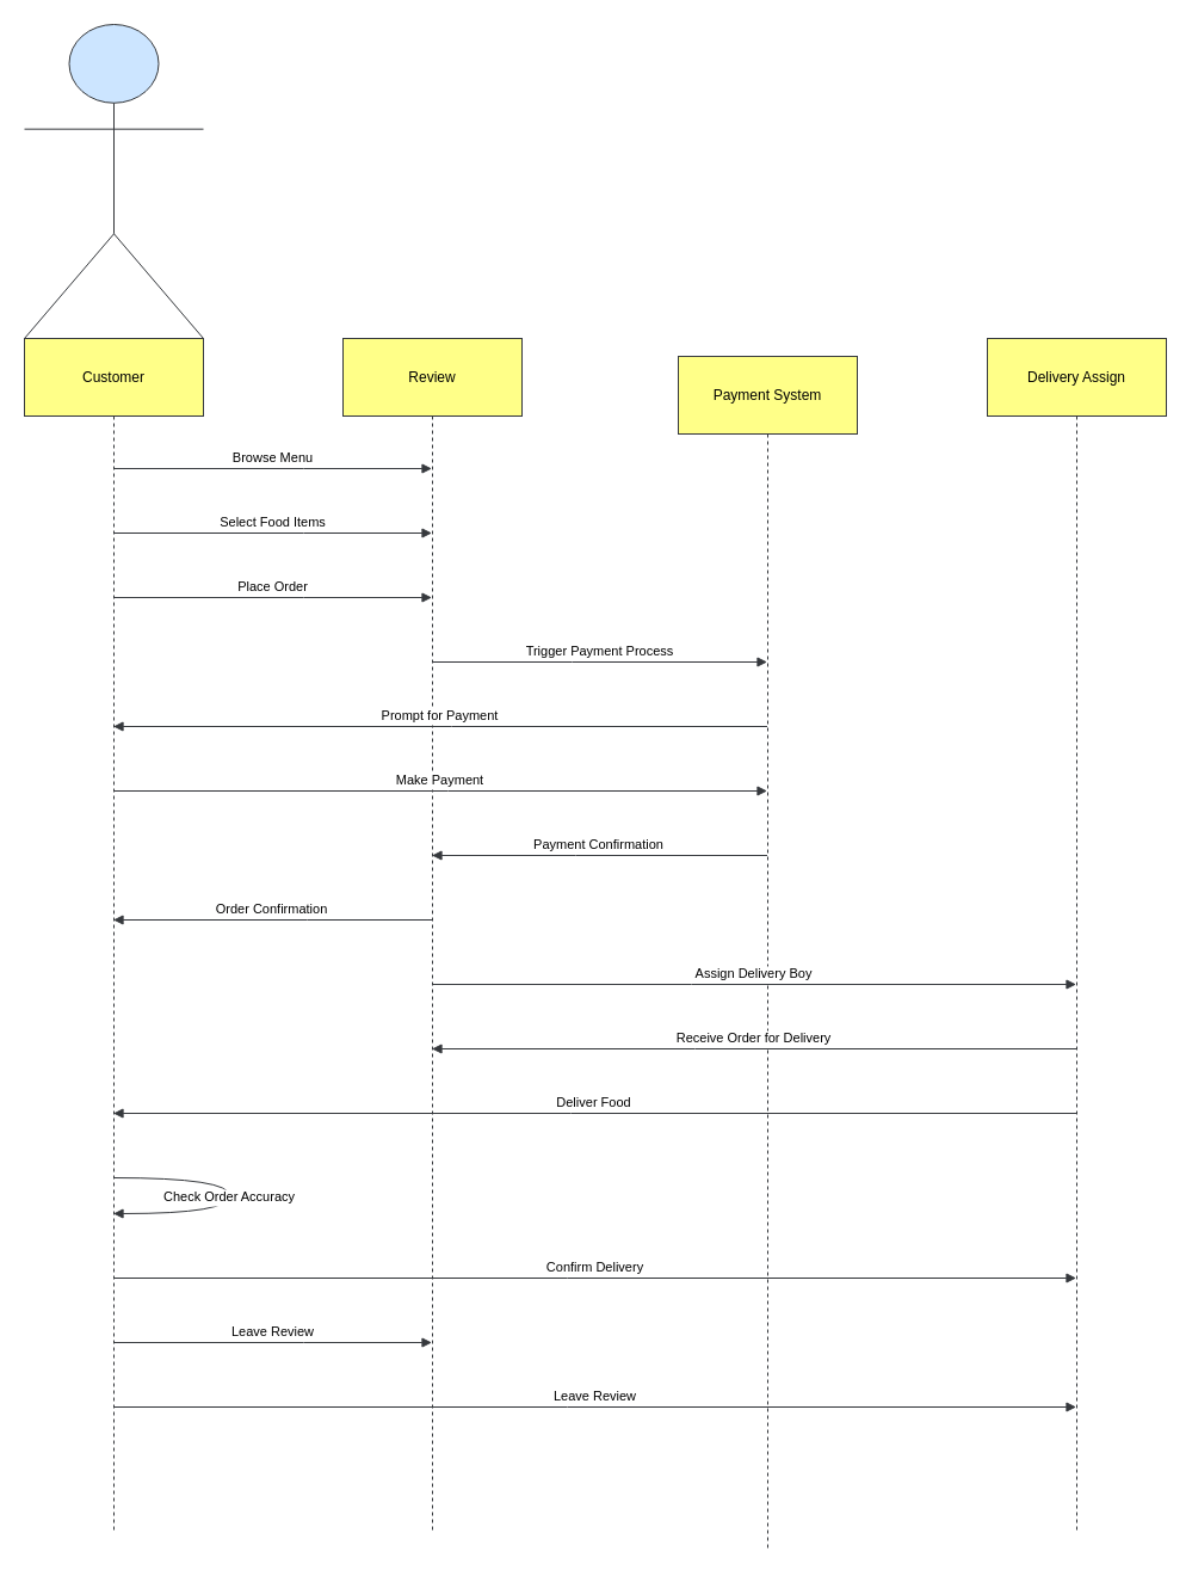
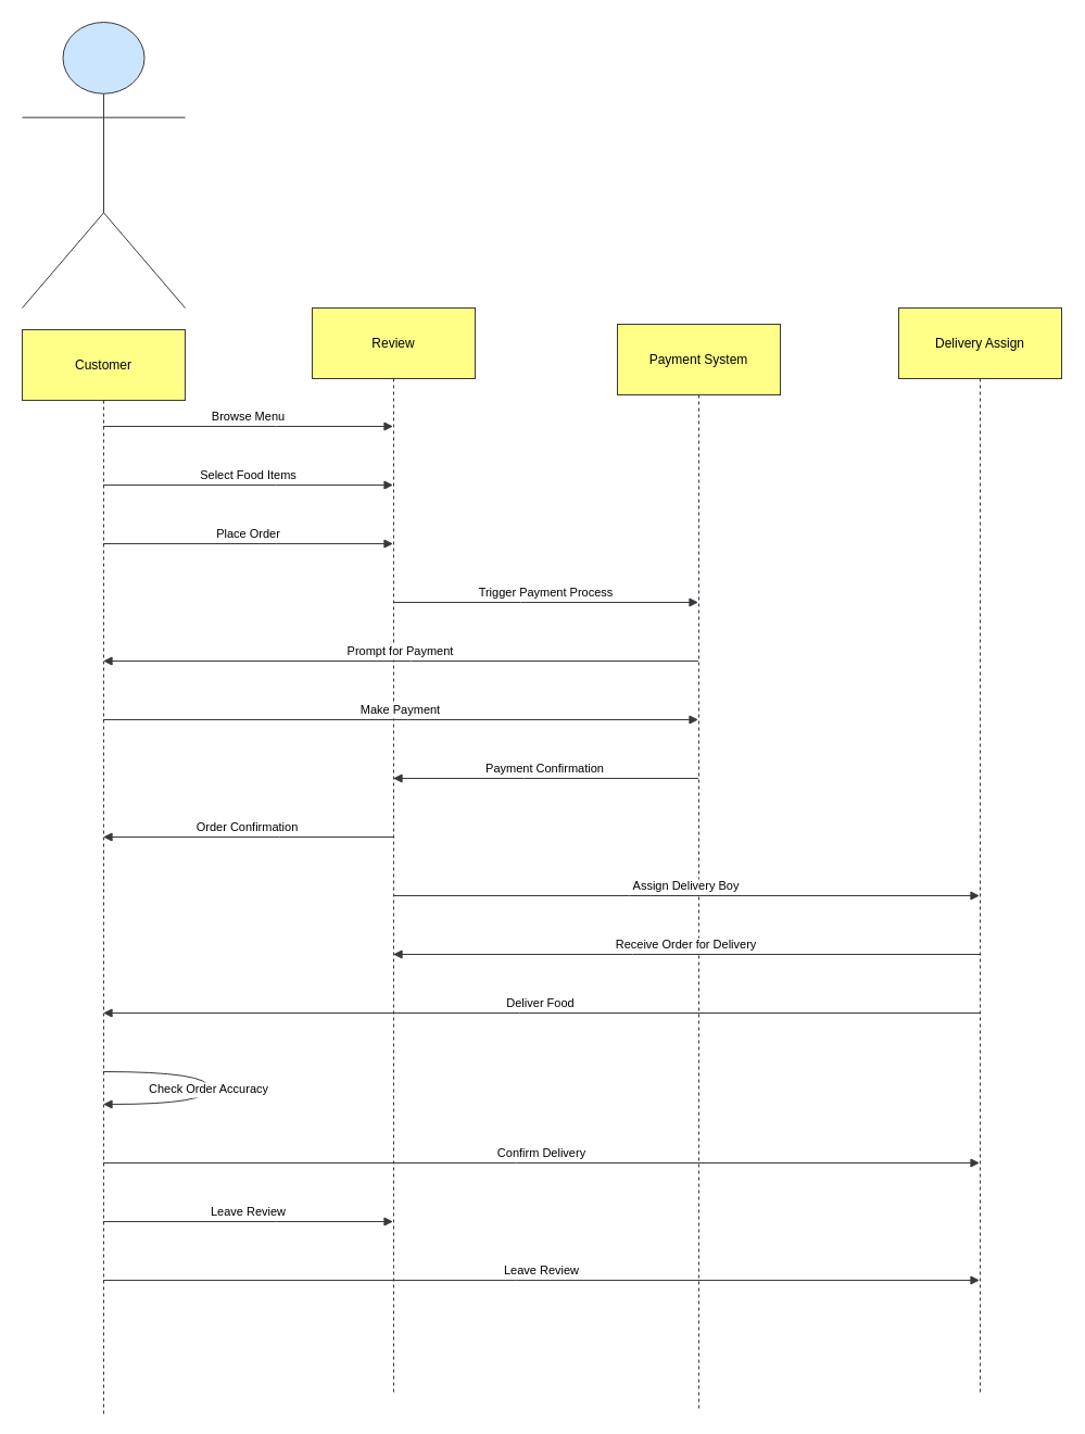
  <mxCell id="0" />
  <mxCell id="1" parent="0" />
- <mxCell id="2" value="Customer" style="shape=umlLifeline;perimeter=lifelinePerimeter;whiteSpace=wrap;container=1;dropTarget=0;collapsible=0;recursiveResize=0;outlineConnect=0;portConstraint=eastwest;newEdgeStyle={&quot;edgeStyle&quot;:&quot;elbowEdgeStyle&quot;,&quot;elbow&quot;:&quot;vertical&quot;,&quot;curved&quot;:0,&quot;rounded&quot;:0};size=65;fillColor=#ffff88;strokeColor=#36393d;" parent="1" vertex="1"><mxGeometry x="20" width="150" height="1000" as="geometry" y="283" /></mxCell>
+ <mxCell id="2" value="Customer" style="shape=umlLifeline;perimeter=lifelinePerimeter;whiteSpace=wrap;container=1;dropTarget=0;collapsible=0;recursiveResize=0;outlineConnect=0;portConstraint=eastwest;newEdgeStyle={&quot;edgeStyle&quot;:&quot;elbowEdgeStyle&quot;,&quot;elbow&quot;:&quot;vertical&quot;,&quot;curved&quot;:0,&quot;rounded&quot;:0};size=65;fillColor=#ffff88;strokeColor=#36393d;" parent="1" vertex="1"><mxGeometry x="20" y="303" width="150" height="1000" as="geometry" /></mxCell>
  <mxCell id="3" value="Review" style="shape=umlLifeline;perimeter=lifelinePerimeter;whiteSpace=wrap;container=1;dropTarget=0;collapsible=0;recursiveResize=0;outlineConnect=0;portConstraint=eastwest;newEdgeStyle={&quot;edgeStyle&quot;:&quot;elbowEdgeStyle&quot;,&quot;elbow&quot;:&quot;vertical&quot;,&quot;curved&quot;:0,&quot;rounded&quot;:0};size=65;fillColor=#ffff88;strokeColor=#36393d;" parent="1" vertex="1"><mxGeometry x="287" width="150" height="1000" as="geometry" y="283" /></mxCell>
  <mxCell id="4" value="Payment System" style="shape=umlLifeline;perimeter=lifelinePerimeter;whiteSpace=wrap;container=1;dropTarget=0;collapsible=0;recursiveResize=0;outlineConnect=0;portConstraint=eastwest;newEdgeStyle={&quot;edgeStyle&quot;:&quot;elbowEdgeStyle&quot;,&quot;elbow&quot;:&quot;vertical&quot;,&quot;curved&quot;:0,&quot;rounded&quot;:0};size=65;fillColor=#ffff88;strokeColor=#36393d;" parent="1" vertex="1"><mxGeometry x="568" y="298" width="150" height="1000" as="geometry" /></mxCell>
  <mxCell id="5" value="Delivery Assign" style="shape=umlLifeline;perimeter=lifelinePerimeter;whiteSpace=wrap;container=1;dropTarget=0;collapsible=0;recursiveResize=0;outlineConnect=0;portConstraint=eastwest;newEdgeStyle={&quot;edgeStyle&quot;:&quot;elbowEdgeStyle&quot;,&quot;elbow&quot;:&quot;vertical&quot;,&quot;curved&quot;:0,&quot;rounded&quot;:0};size=65;fillColor=#ffff88;strokeColor=#36393d;" parent="1" vertex="1"><mxGeometry x="827" width="150" height="1000" as="geometry" y="283" /></mxCell>
  <mxCell id="6" value="Browse Menu" style="verticalAlign=bottom;edgeStyle=elbowEdgeStyle;elbow=vertical;curved=0;rounded=0;endArrow=block;fillColor=#ffff88;strokeColor=#36393d;" parent="1" source="2" target="3" edge="1"><mxGeometry relative="1" as="geometry"><Array as="points"><mxPoint x="254" y="392" /></Array></mxGeometry></mxCell>
  <mxCell id="7" value="Select Food Items" style="verticalAlign=bottom;edgeStyle=elbowEdgeStyle;elbow=vertical;curved=0;rounded=0;endArrow=block;fillColor=#ffff88;strokeColor=#36393d;" parent="1" source="2" target="3" edge="1"><mxGeometry relative="1" as="geometry"><Array as="points"><mxPoint x="254" y="446" /></Array></mxGeometry></mxCell>
  <mxCell id="8" value="Place Order" style="verticalAlign=bottom;edgeStyle=elbowEdgeStyle;elbow=vertical;curved=0;rounded=0;endArrow=block;fillColor=#ffff88;strokeColor=#36393d;" parent="1" source="2" target="3" edge="1"><mxGeometry relative="1" as="geometry"><Array as="points"><mxPoint x="254" y="500" /></Array></mxGeometry></mxCell>
  <mxCell id="9" value="Trigger Payment Process" style="verticalAlign=bottom;edgeStyle=elbowEdgeStyle;elbow=vertical;curved=0;rounded=0;endArrow=block;fillColor=#ffff88;strokeColor=#36393d;" parent="1" source="3" target="4" edge="1"><mxGeometry relative="1" as="geometry"><Array as="points"><mxPoint x="479" y="554" /></Array></mxGeometry></mxCell>
  <mxCell id="10" value="Prompt for Payment" style="verticalAlign=bottom;edgeStyle=elbowEdgeStyle;elbow=vertical;curved=0;rounded=0;endArrow=block;fillColor=#ffff88;strokeColor=#36393d;" parent="1" source="4" target="2" edge="1"><mxGeometry relative="1" as="geometry"><Array as="points"><mxPoint x="378" y="608" /></Array></mxGeometry></mxCell>
  <mxCell id="11" value="Make Payment" style="verticalAlign=bottom;edgeStyle=elbowEdgeStyle;elbow=vertical;curved=0;rounded=0;endArrow=block;fillColor=#ffff88;strokeColor=#36393d;" parent="1" source="2" target="4" edge="1"><mxGeometry relative="1" as="geometry"><Array as="points"><mxPoint x="375" y="662" /></Array></mxGeometry></mxCell>
  <mxCell id="12" value="Payment Confirmation" style="verticalAlign=bottom;edgeStyle=elbowEdgeStyle;elbow=vertical;curved=0;rounded=0;endArrow=block;fillColor=#ffff88;strokeColor=#36393d;" parent="1" source="4" target="3" edge="1"><mxGeometry relative="1" as="geometry"><Array as="points"><mxPoint x="482" y="716" /></Array></mxGeometry></mxCell>
  <mxCell id="13" value="Order Confirmation" style="verticalAlign=bottom;edgeStyle=elbowEdgeStyle;elbow=vertical;curved=0;rounded=0;endArrow=block;fillColor=#ffff88;strokeColor=#36393d;" parent="1" source="3" target="2" edge="1"><mxGeometry relative="1" as="geometry"><Array as="points"><mxPoint x="257" y="770" /></Array></mxGeometry></mxCell>
  <mxCell id="14" value="Assign Delivery Boy" style="verticalAlign=bottom;edgeStyle=elbowEdgeStyle;elbow=vertical;curved=0;rounded=0;endArrow=block;fillColor=#ffff88;strokeColor=#36393d;" parent="1" source="3" target="5" edge="1"><mxGeometry relative="1" as="geometry"><Array as="points"><mxPoint x="579" y="824" /></Array></mxGeometry></mxCell>
  <mxCell id="15" value="Receive Order for Delivery" style="verticalAlign=bottom;edgeStyle=elbowEdgeStyle;elbow=vertical;curved=0;rounded=0;endArrow=block;fillColor=#ffff88;strokeColor=#36393d;" parent="1" source="5" target="3" edge="1"><mxGeometry relative="1" as="geometry"><Array as="points"><mxPoint x="582" y="878" /></Array></mxGeometry></mxCell>
  <mxCell id="16" value="Deliver Food" style="verticalAlign=bottom;edgeStyle=elbowEdgeStyle;elbow=vertical;curved=0;rounded=0;endArrow=block;fillColor=#ffff88;strokeColor=#36393d;" parent="1" source="5" target="2" edge="1"><mxGeometry relative="1" as="geometry"><Array as="points"><mxPoint x="478" y="932" /></Array></mxGeometry></mxCell>
  <mxCell id="17" value="Check Order Accuracy" style="curved=1;endArrow=block;fillColor=#ffff88;strokeColor=#36393d;" parent="1" source="2" target="2" edge="1"><mxGeometry relative="1" as="geometry"><Array as="points"><mxPoint x="192" y="986" /><mxPoint x="192" y="1016" /></Array></mxGeometry></mxCell>
  <mxCell id="18" value="Confirm Delivery" style="verticalAlign=bottom;edgeStyle=elbowEdgeStyle;elbow=vertical;curved=0;rounded=0;endArrow=block;fillColor=#ffff88;strokeColor=#36393d;" parent="1" source="2" target="5" edge="1"><mxGeometry relative="1" as="geometry"><Array as="points"><mxPoint x="475" y="1070" /></Array></mxGeometry></mxCell>
  <mxCell id="19" value="Leave Review" style="verticalAlign=bottom;edgeStyle=elbowEdgeStyle;elbow=vertical;curved=0;rounded=0;endArrow=block;fillColor=#ffff88;strokeColor=#36393d;" parent="1" source="2" target="3" edge="1"><mxGeometry relative="1" as="geometry"><Array as="points"><mxPoint x="254" y="1124" /></Array></mxGeometry></mxCell>
  <mxCell id="20" value="Leave Review" style="verticalAlign=bottom;edgeStyle=elbowEdgeStyle;elbow=vertical;curved=0;rounded=0;endArrow=block;fillColor=#ffff88;strokeColor=#36393d;" parent="1" source="2" target="5" edge="1"><mxGeometry relative="1" as="geometry"><Array as="points"><mxPoint x="475" y="1178" /></Array></mxGeometry></mxCell>
  <mxCell id="21" value="" style="shape=umlActor;verticalLabelPosition=bottom;verticalAlign=top;html=1;outlineConnect=0;fillColor=#cce5ff;strokeColor=#36393d;" vertex="1" parent="1"><mxGeometry x="20" y="20" width="150" height="263" as="geometry" /></mxCell>
